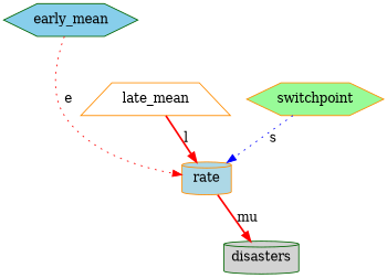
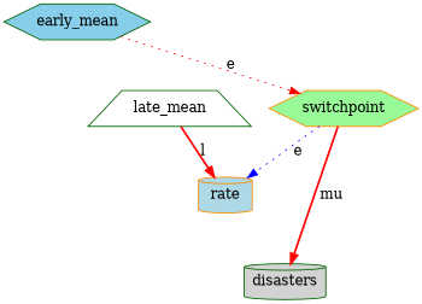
  digraph {
    node [color=darkgreen shape=cylinder style=filled]
    edge [color=red style=bold]
    rate [color=darkorange fillcolor=lightblue]
    disasters [fillcolor=lightgrey]
    early_mean [fillcolor=skyblue shape=hexagon]
-   late_mean [color=darkorange fillcolor=white shape=trapezium]
+   late_mean [fillcolor=white shape=trapezium]
    switchpoint [color=darkorange fillcolor=palegreen shape=hexagon]
-   rate -> disasters [label=mu]
-   early_mean -> rate [label=e style=dotted]
+   switchpoint -> disasters [label=mu]
+   early_mean -> switchpoint [label=e style=dotted]
    late_mean -> rate [label=l]
-   switchpoint -> rate [color=blue label=s style=dotted]
+   switchpoint -> rate [color=blue label=e style=dotted]
  }
